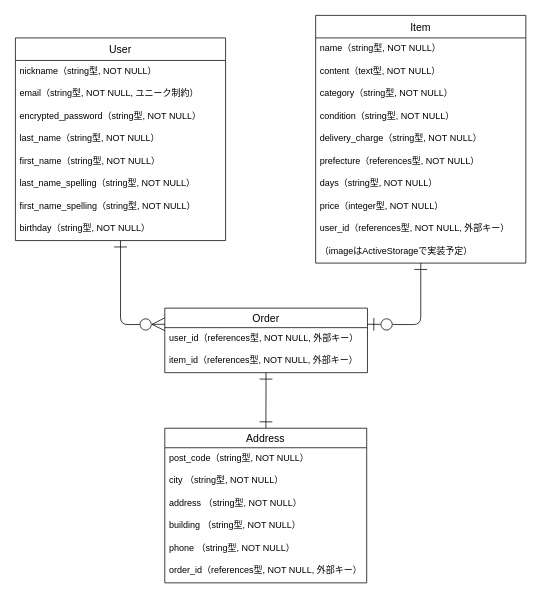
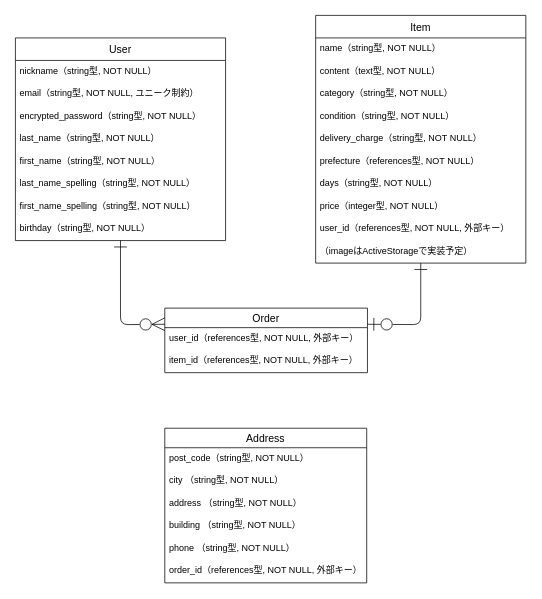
  <mxCell id="0" />
  <mxCell id="1" parent="0" />
- <mxCell id="2" value="" style="edgeStyle=none;rounded=1;html=1;startArrow=ERone;startFill=0;endArrow=ERone;endFill=0;targetPerimeterSpacing=0;strokeWidth=1;endSize=15;startSize=15;" edge="1" parent="1" source="3" target="28"><mxGeometry relative="1" as="geometry" /></mxCell>
  <mxCell id="3" value="Order" style="swimlane;fontStyle=0;childLayout=stackLayout;horizontal=1;startSize=26;horizontalStack=0;resizeParent=1;resizeParentMax=0;resizeLast=0;collapsible=1;marginBottom=0;align=center;fontSize=14;" vertex="1" parent="1"><mxGeometry x="219" y="410" width="270" height="86" as="geometry" /></mxCell>
  <mxCell id="4" value="user_id（references型, NOT NULL, 外部キー）" style="text;strokeColor=none;fillColor=none;spacingLeft=4;spacingRight=4;overflow=hidden;rotatable=0;points=[[0,0.5],[1,0.5]];portConstraint=eastwest;fontSize=12;" vertex="1" parent="3"><mxGeometry y="26" width="270" height="30" as="geometry" /></mxCell>
  <mxCell id="5" value="item_id（references型, NOT NULL, 外部キー）" style="text;strokeColor=none;fillColor=none;spacingLeft=4;spacingRight=4;overflow=hidden;rotatable=0;points=[[0,0.5],[1,0.5]];portConstraint=eastwest;fontSize=12;" vertex="1" parent="3"><mxGeometry y="56" width="270" height="30" as="geometry" /></mxCell>
  <mxCell id="6" style="edgeStyle=none;rounded=1;jumpSize=6;html=1;entryX=0;entryY=0.25;entryDx=0;entryDy=0;startArrow=ERone;startFill=0;endArrow=ERzeroToMany;endFill=0;startSize=15;endSize=15;sourcePerimeterSpacing=0;targetPerimeterSpacing=0;strokeWidth=1;" edge="1" parent="1" source="7" target="3"><mxGeometry relative="1" as="geometry"><Array as="points"><mxPoint x="160" y="432" /></Array></mxGeometry></mxCell>
  <mxCell id="7" value="User" style="swimlane;fontStyle=0;childLayout=stackLayout;horizontal=1;startSize=30;horizontalStack=0;resizeParent=1;resizeParentMax=0;resizeLast=0;collapsible=1;marginBottom=0;align=center;fontSize=14;" vertex="1" parent="1"><mxGeometry x="20" y="50" width="280" height="270" as="geometry"><mxRectangle x="120" y="40" width="60" height="26" as="alternateBounds" /></mxGeometry></mxCell>
  <mxCell id="8" value="nickname（string型, NOT NULL）" style="text;strokeColor=none;fillColor=none;spacingLeft=4;spacingRight=4;overflow=hidden;rotatable=0;points=[[0,0.5],[1,0.5]];portConstraint=eastwest;fontSize=12;" vertex="1" parent="7"><mxGeometry y="30" width="280" height="30" as="geometry" /></mxCell>
  <mxCell id="9" value="email（string型, NOT NULL, ユニーク制約）" style="text;strokeColor=none;fillColor=none;spacingLeft=4;spacingRight=4;overflow=hidden;rotatable=0;points=[[0,0.5],[1,0.5]];portConstraint=eastwest;fontSize=12;" vertex="1" parent="7"><mxGeometry y="60" width="280" height="30" as="geometry" /></mxCell>
  <mxCell id="10" value="encrypted_password（string型, NOT NULL）" style="text;strokeColor=none;fillColor=none;spacingLeft=4;spacingRight=4;overflow=hidden;rotatable=0;points=[[0,0.5],[1,0.5]];portConstraint=eastwest;fontSize=12;" vertex="1" parent="7"><mxGeometry y="90" width="280" height="30" as="geometry" /></mxCell>
  <mxCell id="11" value="last_name（string型, NOT NULL）" style="text;strokeColor=none;fillColor=none;spacingLeft=4;spacingRight=4;overflow=hidden;rotatable=0;points=[[0,0.5],[1,0.5]];portConstraint=eastwest;fontSize=12;" vertex="1" parent="7"><mxGeometry y="120" width="280" height="30" as="geometry" /></mxCell>
  <mxCell id="12" value="first_name（string型, NOT NULL）" style="text;strokeColor=none;fillColor=none;spacingLeft=4;spacingRight=4;overflow=hidden;rotatable=0;points=[[0,0.5],[1,0.5]];portConstraint=eastwest;fontSize=12;" vertex="1" parent="7"><mxGeometry y="150" width="280" height="30" as="geometry" /></mxCell>
  <mxCell id="13" value="last_name_spelling（string型, NOT NULL）" style="text;strokeColor=none;fillColor=none;spacingLeft=4;spacingRight=4;overflow=hidden;rotatable=0;points=[[0,0.5],[1,0.5]];portConstraint=eastwest;fontSize=12;" vertex="1" parent="7"><mxGeometry y="180" width="280" height="30" as="geometry" /></mxCell>
  <mxCell id="14" value="first_name_spelling（string型, NOT NULL）" style="text;strokeColor=none;fillColor=none;spacingLeft=4;spacingRight=4;overflow=hidden;rotatable=0;points=[[0,0.5],[1,0.5]];portConstraint=eastwest;fontSize=12;" vertex="1" parent="7"><mxGeometry y="210" width="280" height="30" as="geometry" /></mxCell>
  <mxCell id="15" value="birthday（string型, NOT NULL）" style="text;strokeColor=none;fillColor=none;spacingLeft=4;spacingRight=4;overflow=hidden;rotatable=0;points=[[0,0.5],[1,0.5]];portConstraint=eastwest;fontSize=12;" vertex="1" parent="7"><mxGeometry y="240" width="280" height="30" as="geometry" /></mxCell>
  <mxCell id="16" style="edgeStyle=none;rounded=1;html=1;entryX=1;entryY=0.25;entryDx=0;entryDy=0;startArrow=ERone;startFill=0;endArrow=ERzeroToOne;endFill=0;targetPerimeterSpacing=0;strokeWidth=1;endSize=15;startSize=15;" edge="1" parent="1" source="17" target="3"><mxGeometry relative="1" as="geometry"><Array as="points"><mxPoint x="560" y="432" /></Array></mxGeometry></mxCell>
  <mxCell id="17" value="Item" style="swimlane;fontStyle=0;childLayout=stackLayout;horizontal=1;startSize=30;horizontalStack=0;resizeParent=1;resizeParentMax=0;resizeLast=0;collapsible=1;marginBottom=0;align=center;fontSize=14;" vertex="1" parent="1"><mxGeometry x="420" y="20" width="280" height="330" as="geometry"><mxRectangle x="120" y="40" width="60" height="26" as="alternateBounds" /></mxGeometry></mxCell>
  <mxCell id="18" value="name（string型, NOT NULL）" style="text;strokeColor=none;fillColor=none;spacingLeft=4;spacingRight=4;overflow=hidden;rotatable=0;points=[[0,0.5],[1,0.5]];portConstraint=eastwest;fontSize=12;" vertex="1" parent="17"><mxGeometry y="30" width="280" height="30" as="geometry" /></mxCell>
  <mxCell id="19" value="content（text型, NOT NULL）" style="text;strokeColor=none;fillColor=none;spacingLeft=4;spacingRight=4;overflow=hidden;rotatable=0;points=[[0,0.5],[1,0.5]];portConstraint=eastwest;fontSize=12;" vertex="1" parent="17"><mxGeometry y="60" width="280" height="30" as="geometry" /></mxCell>
  <mxCell id="20" value="category（string型, NOT NULL）" style="text;strokeColor=none;fillColor=none;spacingLeft=4;spacingRight=4;overflow=hidden;rotatable=0;points=[[0,0.5],[1,0.5]];portConstraint=eastwest;fontSize=12;" vertex="1" parent="17"><mxGeometry y="90" width="280" height="30" as="geometry" /></mxCell>
  <mxCell id="21" value="condition（string型, NOT NULL）" style="text;strokeColor=none;fillColor=none;spacingLeft=4;spacingRight=4;overflow=hidden;rotatable=0;points=[[0,0.5],[1,0.5]];portConstraint=eastwest;fontSize=12;" vertex="1" parent="17"><mxGeometry y="120" width="280" height="30" as="geometry" /></mxCell>
  <mxCell id="22" value="delivery_charge（string型, NOT NULL）" style="text;strokeColor=none;fillColor=none;spacingLeft=4;spacingRight=4;overflow=hidden;rotatable=0;points=[[0,0.5],[1,0.5]];portConstraint=eastwest;fontSize=12;" vertex="1" parent="17"><mxGeometry y="150" width="280" height="30" as="geometry" /></mxCell>
  <mxCell id="23" value="prefecture（references型, NOT NULL）" style="text;strokeColor=none;fillColor=none;spacingLeft=4;spacingRight=4;overflow=hidden;rotatable=0;points=[[0,0.5],[1,0.5]];portConstraint=eastwest;fontSize=12;" vertex="1" parent="17"><mxGeometry y="180" width="280" height="30" as="geometry" /></mxCell>
  <mxCell id="24" value="days（string型, NOT NULL）" style="text;strokeColor=none;fillColor=none;spacingLeft=4;spacingRight=4;overflow=hidden;rotatable=0;points=[[0,0.5],[1,0.5]];portConstraint=eastwest;fontSize=12;" vertex="1" parent="17"><mxGeometry y="210" width="280" height="30" as="geometry" /></mxCell>
  <mxCell id="25" value="price（integer型, NOT NULL）" style="text;strokeColor=none;fillColor=none;spacingLeft=4;spacingRight=4;overflow=hidden;rotatable=0;points=[[0,0.5],[1,0.5]];portConstraint=eastwest;fontSize=12;" vertex="1" parent="17"><mxGeometry y="240" width="280" height="30" as="geometry" /></mxCell>
  <mxCell id="26" value="user_id（references型, NOT NULL, 外部キー）" style="text;strokeColor=none;fillColor=none;spacingLeft=4;spacingRight=4;overflow=hidden;rotatable=0;points=[[0,0.5],[1,0.5]];portConstraint=eastwest;fontSize=12;" vertex="1" parent="17"><mxGeometry y="270" width="280" height="30" as="geometry" /></mxCell>
  <mxCell id="27" value="（imageはActiveStorageで実装予定）" style="text;strokeColor=none;fillColor=none;spacingLeft=4;spacingRight=4;overflow=hidden;rotatable=0;points=[[0,0.5],[1,0.5]];portConstraint=eastwest;fontSize=12;" vertex="1" parent="17"><mxGeometry y="300" width="280" height="30" as="geometry" /></mxCell>
  <mxCell id="28" value="Address" style="swimlane;fontStyle=0;childLayout=stackLayout;horizontal=1;startSize=26;horizontalStack=0;resizeParent=1;resizeParentMax=0;resizeLast=0;collapsible=1;marginBottom=0;align=center;fontSize=14;" vertex="1" parent="1"><mxGeometry x="219" y="570" width="269" height="206" as="geometry" /></mxCell>
  <mxCell id="29" value="post_code（string型, NOT NULL）" style="text;strokeColor=none;fillColor=none;spacingLeft=4;spacingRight=4;overflow=hidden;rotatable=0;points=[[0,0.5],[1,0.5]];portConstraint=eastwest;fontSize=12;" vertex="1" parent="28"><mxGeometry y="26" width="269" height="30" as="geometry" /></mxCell>
  <mxCell id="30" value="city （string型, NOT NULL）" style="text;strokeColor=none;fillColor=none;spacingLeft=4;spacingRight=4;overflow=hidden;rotatable=0;points=[[0,0.5],[1,0.5]];portConstraint=eastwest;fontSize=12;" vertex="1" parent="28"><mxGeometry y="56" width="269" height="30" as="geometry" /></mxCell>
  <mxCell id="31" value="address （string型, NOT NULL）" style="text;strokeColor=none;fillColor=none;spacingLeft=4;spacingRight=4;overflow=hidden;rotatable=0;points=[[0,0.5],[1,0.5]];portConstraint=eastwest;fontSize=12;" vertex="1" parent="28"><mxGeometry y="86" width="269" height="30" as="geometry" /></mxCell>
  <mxCell id="32" value="building （string型, NOT NULL）" style="text;strokeColor=none;fillColor=none;spacingLeft=4;spacingRight=4;overflow=hidden;rotatable=0;points=[[0,0.5],[1,0.5]];portConstraint=eastwest;fontSize=12;" vertex="1" parent="28"><mxGeometry y="116" width="269" height="30" as="geometry" /></mxCell>
  <mxCell id="33" value="phone （string型, NOT NULL）" style="text;strokeColor=none;fillColor=none;spacingLeft=4;spacingRight=4;overflow=hidden;rotatable=0;points=[[0,0.5],[1,0.5]];portConstraint=eastwest;fontSize=12;" vertex="1" parent="28"><mxGeometry y="146" width="269" height="30" as="geometry" /></mxCell>
  <mxCell id="34" value="order_id（references型, NOT NULL, 外部キー）" style="text;strokeColor=none;fillColor=none;spacingLeft=4;spacingRight=4;overflow=hidden;rotatable=0;points=[[0,0.5],[1,0.5]];portConstraint=eastwest;fontSize=12;" vertex="1" parent="28"><mxGeometry y="176" width="269" height="30" as="geometry" /></mxCell>
